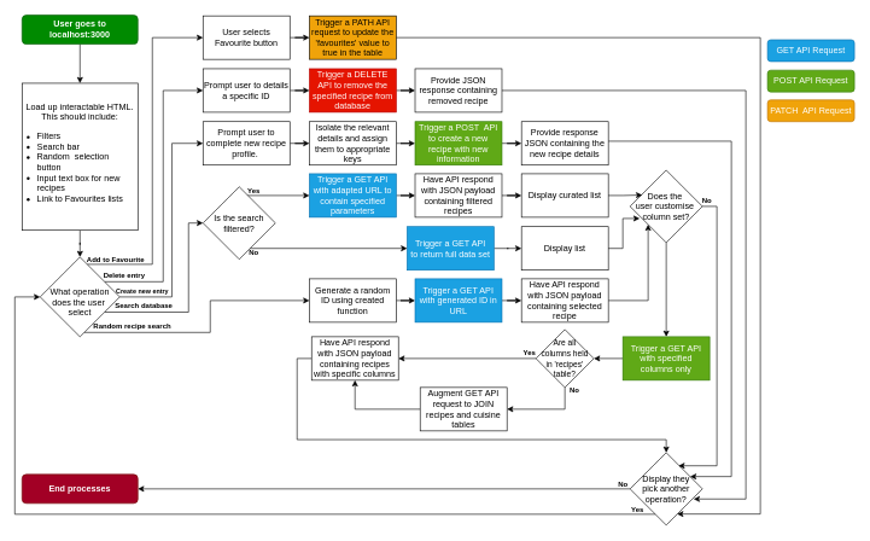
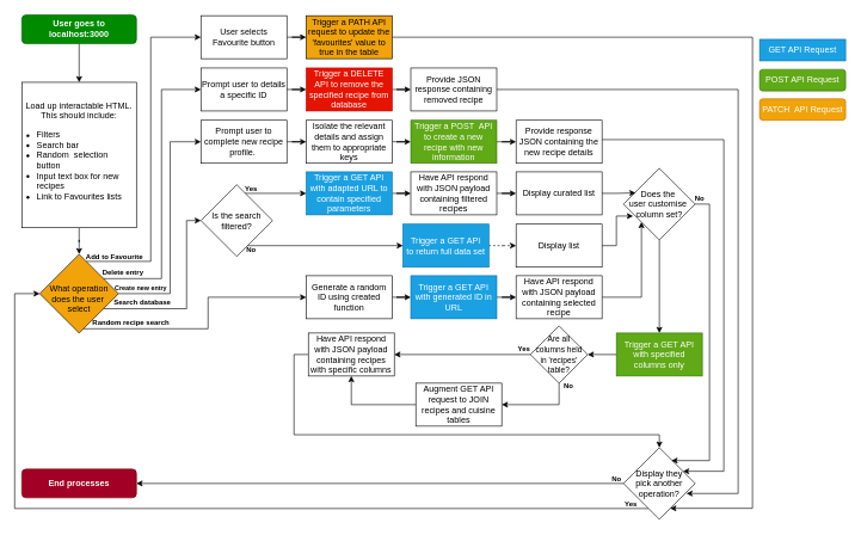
  <mxCell id="0" />
  <mxCell id="1" parent="0" />
  <mxCell id="2" value="" style="edgeStyle=orthogonalEdgeStyle;rounded=0;orthogonalLoop=1;jettySize=auto;html=1;" parent="1" source="3" target="11" edge="1"><mxGeometry relative="1" as="geometry" /></mxCell>
  <mxCell id="3" value="Load up interactable HTML. This should include:&lt;div&gt;&lt;ul style=&quot;margin-top: 12px; padding-left: 20px;&quot;&gt;&lt;li style=&quot;text-align: left;&quot;&gt;Filters&lt;/li&gt;&lt;li style=&quot;text-align: left;&quot;&gt;Search bar&lt;/li&gt;&lt;li style=&quot;text-align: left;&quot;&gt;Random&amp;nbsp; selection button&amp;nbsp;&lt;/li&gt;&lt;li style=&quot;text-align: left;&quot;&gt;Input text box for new recipes&lt;/li&gt;&lt;li style=&quot;text-align: left;&quot;&gt;&lt;span style=&quot;background-color: transparent; color: light-dark(rgb(0, 0, 0), rgb(255, 255, 255));&quot;&gt;Link to Favourites lists&lt;/span&gt;&lt;/li&gt;&lt;/ul&gt;&lt;/div&gt;" style="rounded=0;whiteSpace=wrap;html=1;" parent="1" vertex="1"><mxGeometry x="30" y="114" width="160" height="203" as="geometry" /></mxCell>
  <mxCell id="4" value="" style="edgeStyle=orthogonalEdgeStyle;rounded=0;orthogonalLoop=1;jettySize=auto;html=1;" parent="1" source="5" target="3" edge="1"><mxGeometry relative="1" as="geometry" /></mxCell>
  <mxCell id="5" value="User goes to localhost:3000" style="rounded=1;whiteSpace=wrap;html=1;fillColor=#008a00;fontColor=#ffffff;strokeColor=#005700;fontStyle=1" parent="1" vertex="1"><mxGeometry x="30" y="20" width="160" height="40" as="geometry" /></mxCell>
  <mxCell id="6" style="edgeStyle=orthogonalEdgeStyle;rounded=0;orthogonalLoop=1;jettySize=auto;html=1;entryX=0;entryY=0.5;entryDx=0;entryDy=0;" parent="1" source="11" target="27" edge="1"><mxGeometry relative="1" as="geometry"><Array as="points"><mxPoint x="290" y="458" /><mxPoint x="290" y="414" /></Array></mxGeometry></mxCell>
  <mxCell id="7" style="edgeStyle=orthogonalEdgeStyle;rounded=0;orthogonalLoop=1;jettySize=auto;html=1;entryX=0;entryY=0.5;entryDx=0;entryDy=0;" parent="1" source="11" target="35" edge="1"><mxGeometry relative="1" as="geometry"><Array as="points"><mxPoint x="237" y="409" /><mxPoint x="237" y="197" /></Array></mxGeometry></mxCell>
  <mxCell id="8" style="edgeStyle=orthogonalEdgeStyle;rounded=0;orthogonalLoop=1;jettySize=auto;html=1;entryX=0;entryY=0.5;entryDx=0;entryDy=0;" parent="1" source="11" target="14" edge="1"><mxGeometry relative="1" as="geometry"><Array as="points"><mxPoint x="260" y="430" /><mxPoint x="260" y="307" /></Array></mxGeometry></mxCell>
  <mxCell id="9" style="edgeStyle=orthogonalEdgeStyle;rounded=0;orthogonalLoop=1;jettySize=auto;html=1;entryX=0;entryY=0.5;entryDx=0;entryDy=0;" edge="1" parent="1" source="11" target="53"><mxGeometry relative="1" as="geometry"><Array as="points"><mxPoint x="225" y="388" /><mxPoint x="225" y="124" /></Array></mxGeometry></mxCell>
  <mxCell id="10" style="edgeStyle=orthogonalEdgeStyle;rounded=0;orthogonalLoop=1;jettySize=auto;html=1;entryX=0;entryY=0.5;entryDx=0;entryDy=0;" edge="1" parent="1" source="11" target="75"><mxGeometry relative="1" as="geometry"><Array as="points"><mxPoint x="210" y="364" /><mxPoint x="210" y="51" /></Array></mxGeometry></mxCell>
- <mxCell id="11" value="&lt;div&gt;&lt;span style=&quot;background-color: transparent; color: light-dark(rgb(0, 0, 0), rgb(255, 255, 255));&quot;&gt;&lt;br&gt;What operation does the user&amp;nbsp;&lt;/span&gt;&lt;br&gt;&lt;/div&gt;&lt;div&gt;select&lt;/div&gt;" style="rhombus;whiteSpace=wrap;html=1;" parent="1" vertex="1"><mxGeometry x="55" y="354" width="110" height="110" as="geometry" /></mxCell>
+ <mxCell id="11" value="&lt;div&gt;&lt;span style=&quot;background-color: transparent; color: light-dark(rgb(0, 0, 0), rgb(255, 255, 255));&quot;&gt;&lt;br&gt;What operation does the user&amp;nbsp;&lt;/span&gt;&lt;br&gt;&lt;/div&gt;&lt;div&gt;select&lt;/div&gt;" style="rhombus;whiteSpace=wrap;html=1;fillColor=#f0a30a;" parent="1" vertex="1"><mxGeometry x="55" y="354" width="110" height="110" as="geometry" /></mxCell>
  <mxCell id="12" style="edgeStyle=orthogonalEdgeStyle;rounded=0;orthogonalLoop=1;jettySize=auto;html=1;entryX=0;entryY=0.5;entryDx=0;entryDy=0;" parent="1" target="16" edge="1"><mxGeometry relative="1" as="geometry"><Array as="points"><mxPoint x="330" y="269" /></Array><mxPoint x="330.059" y="284.059" as="sourcePoint" /></mxGeometry></mxCell>
  <mxCell id="13" style="edgeStyle=orthogonalEdgeStyle;rounded=0;orthogonalLoop=1;jettySize=auto;html=1;entryX=0;entryY=0.5;entryDx=0;entryDy=0;" parent="1" target="21" edge="1"><mxGeometry relative="1" as="geometry"><Array as="points"><mxPoint x="330" y="342" /></Array><mxPoint x="330.059" y="326.941" as="sourcePoint" /></mxGeometry></mxCell>
  <mxCell id="14" value="Is the search filtered?" style="rhombus;whiteSpace=wrap;html=1;" parent="1" vertex="1"><mxGeometry x="280" y="257" width="100" height="100" as="geometry" /></mxCell>
  <mxCell id="15" style="edgeStyle=orthogonalEdgeStyle;rounded=0;orthogonalLoop=1;jettySize=auto;html=1;entryX=0;entryY=0.5;entryDx=0;entryDy=0;" parent="1" source="16" target="18" edge="1"><mxGeometry relative="1" as="geometry" /></mxCell>
  <mxCell id="16" value="Trigger a GET API with adapted URL to contain specified parameters" style="rounded=0;whiteSpace=wrap;html=1;fillColor=#1ba1e2;fontColor=#ffffff;strokeColor=#006EAF;" parent="1" vertex="1"><mxGeometry x="427" y="239" width="120" height="60" as="geometry" /></mxCell>
  <mxCell id="17" style="edgeStyle=orthogonalEdgeStyle;rounded=0;orthogonalLoop=1;jettySize=auto;html=1;entryX=0;entryY=0.5;entryDx=0;entryDy=0;" parent="1" source="18" target="19" edge="1"><mxGeometry relative="1" as="geometry" /></mxCell>
  <mxCell id="18" value="Have API respond with JSON payload containing filtered recipes" style="rounded=0;whiteSpace=wrap;html=1;" parent="1" vertex="1"><mxGeometry x="573" y="239" width="120" height="60" as="geometry" /></mxCell>
  <mxCell id="19" value="Display curated list" style="rounded=0;whiteSpace=wrap;html=1;" parent="1" vertex="1"><mxGeometry x="720" y="239" width="120" height="60" as="geometry" /></mxCell>
- <mxCell id="20" style="edgeStyle=orthogonalEdgeStyle;rounded=0;orthogonalLoop=1;jettySize=auto;html=1;entryX=0;entryY=0.5;entryDx=0;entryDy=0;" parent="1" source="21" target="22" edge="1"><mxGeometry relative="1" as="geometry" /></mxCell>
+ <mxCell id="20" style="edgeStyle=orthogonalEdgeStyle;rounded=0;orthogonalLoop=1;jettySize=auto;html=1;entryX=0;entryY=0.5;entryDx=0;entryDy=0;dashed=1;" parent="1" source="21" target="22" edge="1"><mxGeometry relative="1" as="geometry" /></mxCell>
  <mxCell id="21" value="Trigger a GET API&lt;div&gt;to return full data set&lt;/div&gt;" style="rounded=0;whiteSpace=wrap;html=1;fillColor=#1ba1e2;fontColor=#ffffff;strokeColor=#006EAF;" parent="1" vertex="1"><mxGeometry x="562" y="312" width="120" height="60" as="geometry" /></mxCell>
  <mxCell id="22" value="Display list" style="rounded=0;whiteSpace=wrap;html=1;" parent="1" vertex="1"><mxGeometry x="720" y="312" width="120" height="60" as="geometry" /></mxCell>
  <mxCell id="23" style="edgeStyle=orthogonalEdgeStyle;rounded=0;orthogonalLoop=1;jettySize=auto;html=1;entryX=0;entryY=0.5;entryDx=0;entryDy=0;" parent="1" source="25" target="11" edge="1"><mxGeometry relative="1" as="geometry"><Array as="points"><mxPoint x="20" y="709" /><mxPoint x="20" y="409" /></Array></mxGeometry></mxCell>
  <mxCell id="24" style="edgeStyle=orthogonalEdgeStyle;rounded=0;orthogonalLoop=1;jettySize=auto;html=1;entryX=1;entryY=0.5;entryDx=0;entryDy=0;" parent="1" source="25" target="42" edge="1"><mxGeometry relative="1" as="geometry" /></mxCell>
  <mxCell id="25" value="Display they&lt;div&gt;pick another operation?&lt;/div&gt;" style="rhombus;whiteSpace=wrap;html=1;" parent="1" vertex="1"><mxGeometry x="870" y="624" width="100" height="100" as="geometry" /></mxCell>
  <mxCell id="26" style="edgeStyle=orthogonalEdgeStyle;rounded=0;orthogonalLoop=1;jettySize=auto;html=1;entryX=0;entryY=0.5;entryDx=0;entryDy=0;" parent="1" source="27" target="29" edge="1"><mxGeometry relative="1" as="geometry" /></mxCell>
  <mxCell id="27" value="Generate a random ID using created function" style="rounded=0;whiteSpace=wrap;html=1;" parent="1" vertex="1"><mxGeometry x="427" y="384" width="120" height="60" as="geometry" /></mxCell>
  <mxCell id="28" style="edgeStyle=orthogonalEdgeStyle;rounded=0;orthogonalLoop=1;jettySize=auto;html=1;entryX=0;entryY=0.5;entryDx=0;entryDy=0;" parent="1" source="29" target="31" edge="1"><mxGeometry relative="1" as="geometry" /></mxCell>
  <mxCell id="29" value="Trigger a GET API with generated ID in URL" style="rounded=0;whiteSpace=wrap;html=1;fillColor=#1ba1e2;fontColor=#ffffff;strokeColor=#006EAF;" parent="1" vertex="1"><mxGeometry x="573" y="384" width="120" height="60" as="geometry" /></mxCell>
  <mxCell id="30" style="edgeStyle=orthogonalEdgeStyle;rounded=0;orthogonalLoop=1;jettySize=auto;html=1;entryX=0;entryY=1;entryDx=0;entryDy=0;" edge="1" parent="1" source="31" target="33"><mxGeometry relative="1" as="geometry" /></mxCell>
  <mxCell id="31" value="Have API respond with JSON payload containing selected recipe" style="rounded=0;whiteSpace=wrap;html=1;" parent="1" vertex="1"><mxGeometry x="720" y="384" width="120" height="60" as="geometry" /></mxCell>
  <mxCell id="32" style="edgeStyle=orthogonalEdgeStyle;rounded=0;orthogonalLoop=1;jettySize=auto;html=1;entryX=0.5;entryY=0;entryDx=0;entryDy=0;" parent="1" source="33" target="61" edge="1"><mxGeometry relative="1" as="geometry"><mxPoint x="920" y="444" as="targetPoint" /></mxGeometry></mxCell>
  <mxCell id="33" value="Does the&amp;nbsp;&lt;div&gt;user customise&amp;nbsp;&lt;br&gt;column&amp;nbsp;set?&lt;/div&gt;" style="rhombus;whiteSpace=wrap;html=1;" parent="1" vertex="1"><mxGeometry x="870" y="234" width="100" height="100" as="geometry" /></mxCell>
  <mxCell id="34" value="" style="edgeStyle=orthogonalEdgeStyle;rounded=0;orthogonalLoop=1;jettySize=auto;html=1;" parent="1" source="35" target="37" edge="1"><mxGeometry relative="1" as="geometry" /></mxCell>
  <mxCell id="35" value="Prompt user to complete new recipe profile.&amp;nbsp;" style="rounded=0;whiteSpace=wrap;html=1;" parent="1" vertex="1"><mxGeometry x="280" y="167" width="120" height="60" as="geometry" /></mxCell>
  <mxCell id="36" value="" style="edgeStyle=orthogonalEdgeStyle;rounded=0;orthogonalLoop=1;jettySize=auto;html=1;" parent="1" source="37" target="39" edge="1"><mxGeometry relative="1" as="geometry" /></mxCell>
  <mxCell id="37" value="Isolate the relevant details and assign them to appropriate keys" style="rounded=0;whiteSpace=wrap;html=1;" parent="1" vertex="1"><mxGeometry x="427" y="167" width="120" height="60" as="geometry" /></mxCell>
  <mxCell id="38" value="" style="edgeStyle=orthogonalEdgeStyle;rounded=0;orthogonalLoop=1;jettySize=auto;html=1;" parent="1" source="39" target="41" edge="1"><mxGeometry relative="1" as="geometry" /></mxCell>
  <mxCell id="39" value="Trigger a POST&amp;nbsp; API to create a new recipe with new information" style="rounded=0;whiteSpace=wrap;html=1;fillColor=#60a917;fontColor=#ffffff;strokeColor=#2D7600;" parent="1" vertex="1"><mxGeometry x="573" y="167" width="120" height="60" as="geometry" /></mxCell>
  <mxCell id="40" style="edgeStyle=orthogonalEdgeStyle;rounded=0;orthogonalLoop=1;jettySize=auto;html=1;" parent="1" source="41" target="25" edge="1"><mxGeometry relative="1" as="geometry"><Array as="points"><mxPoint x="1010" y="194" /><mxPoint x="1010" y="657" /></Array></mxGeometry></mxCell>
  <mxCell id="41" value="Provide response JSON containing the new recipe details" style="rounded=0;whiteSpace=wrap;html=1;" parent="1" vertex="1"><mxGeometry x="720" y="167" width="120" height="60" as="geometry" /></mxCell>
  <mxCell id="42" value="End processes" style="rounded=1;whiteSpace=wrap;html=1;fillColor=#a20025;fontColor=#ffffff;strokeColor=#6F0000;fontStyle=1" parent="1" vertex="1"><mxGeometry x="30" y="654" width="160" height="40" as="geometry" /></mxCell>
  <mxCell id="43" value="&lt;b&gt;&lt;font style=&quot;font-size: 9px;&quot;&gt;Create new entry&lt;/font&gt;&lt;/b&gt;" style="text;html=1;align=center;verticalAlign=middle;resizable=0;points=[];autosize=1;strokeColor=none;fillColor=none;fontSize=10;" parent="1" vertex="1"><mxGeometry x="146" y="385" width="100" height="30" as="geometry" /></mxCell>
  <mxCell id="44" value="&lt;font style=&quot;font-size: 10px;&quot;&gt;&lt;b&gt;Search database&lt;/b&gt;&lt;/font&gt;" style="text;html=1;align=center;verticalAlign=middle;resizable=0;points=[];autosize=1;strokeColor=none;fillColor=none;" parent="1" vertex="1"><mxGeometry x="148" y="405" width="100" height="30" as="geometry" /></mxCell>
  <mxCell id="45" value="&lt;font style=&quot;font-size: 10px;&quot;&gt;&lt;b&gt;Random recipe search&lt;/b&gt;&lt;/font&gt;" style="text;html=1;align=center;verticalAlign=middle;resizable=0;points=[];autosize=1;strokeColor=none;fillColor=none;" parent="1" vertex="1"><mxGeometry x="117" y="434" width="130" height="30" as="geometry" /></mxCell>
  <mxCell id="46" value="&lt;font style=&quot;font-size: 10px;&quot;&gt;&lt;b&gt;Yes&lt;/b&gt;&lt;/font&gt;" style="text;html=1;align=center;verticalAlign=middle;resizable=0;points=[];autosize=1;strokeColor=none;fillColor=none;" parent="1" vertex="1"><mxGeometry x="330" y="247" width="40" height="30" as="geometry" /></mxCell>
  <mxCell id="47" value="&lt;font style=&quot;font-size: 10px;&quot;&gt;&lt;b&gt;No&lt;/b&gt;&lt;/font&gt;" style="text;html=1;align=center;verticalAlign=middle;resizable=0;points=[];autosize=1;strokeColor=none;fillColor=none;" parent="1" vertex="1"><mxGeometry x="330" y="333" width="40" height="30" as="geometry" /></mxCell>
  <mxCell id="48" value="&lt;b&gt;No&lt;/b&gt;" style="text;html=1;align=center;verticalAlign=middle;resizable=0;points=[];autosize=1;strokeColor=none;fillColor=none;fontSize=10;" parent="1" vertex="1"><mxGeometry x="956" y="260" width="40" height="30" as="geometry" /></mxCell>
- <mxCell id="49" value="&lt;span style=&quot;color: rgb(255, 255, 255);&quot;&gt;GET API Request&lt;/span&gt;" style="rounded=1;whiteSpace=wrap;html=1;fillColor=#1ba1e2;flipV=1;fontColor=#ffffff;strokeColor=#006EAF;" parent="1" vertex="1"><mxGeometry x="1060" y="54" width="120" height="30" as="geometry" /></mxCell>
+ <mxCell id="49" value="&lt;span style=&quot;color: rgb(255, 255, 255);&quot;&gt;GET API Request&lt;/span&gt;" style="whiteSpace=wrap;html=1;fillColor=#1ba1e2;flipV=1;fontColor=#ffffff;strokeColor=#006EAF;rounded=0;" parent="1" vertex="1"><mxGeometry x="1060" y="54" width="120" height="30" as="geometry" /></mxCell>
  <mxCell id="50" value="&lt;span style=&quot;color: rgb(255, 255, 255);&quot;&gt;POST API Request&lt;/span&gt;" style="rounded=1;whiteSpace=wrap;html=1;fillColor=#60a917;flipV=1;fontColor=#ffffff;strokeColor=#2D7600;" parent="1" vertex="1"><mxGeometry x="1060" y="96" width="120" height="30" as="geometry" /></mxCell>
  <mxCell id="51" value="&lt;span style=&quot;color: rgb(255, 255, 255);&quot;&gt;PATCH&amp;nbsp; API Request&lt;/span&gt;" style="rounded=1;whiteSpace=wrap;html=1;fillColor=#f0a30a;flipV=1;fontColor=#000000;strokeColor=#BD7000;" parent="1" vertex="1"><mxGeometry x="1060" y="137" width="120" height="30" as="geometry" /></mxCell>
  <mxCell id="52" value="" style="edgeStyle=orthogonalEdgeStyle;rounded=0;orthogonalLoop=1;jettySize=auto;html=1;" edge="1" source="53" target="55" parent="1"><mxGeometry relative="1" as="geometry" /></mxCell>
  <mxCell id="53" value="Prompt user to details a specific ID" style="rounded=0;whiteSpace=wrap;html=1;" vertex="1" parent="1"><mxGeometry x="280" y="94" width="120" height="60" as="geometry" /></mxCell>
  <mxCell id="54" value="" style="edgeStyle=orthogonalEdgeStyle;rounded=0;orthogonalLoop=1;jettySize=auto;html=1;" edge="1" source="55" target="56" parent="1"><mxGeometry relative="1" as="geometry" /></mxCell>
  <mxCell id="55" value="Trigger a DELETE API to remove the specified recipe from database" style="rounded=0;whiteSpace=wrap;html=1;fillColor=#e51400;fontColor=#ffffff;strokeColor=#B20000;" vertex="1" parent="1"><mxGeometry x="427" y="94" width="120" height="60" as="geometry" /></mxCell>
  <mxCell id="56" value="Provide JSON response containing removed recipe" style="rounded=0;whiteSpace=wrap;html=1;" vertex="1" parent="1"><mxGeometry x="573" y="94" width="120" height="60" as="geometry" /></mxCell>
  <mxCell id="57" value="&lt;b&gt;Delete entry&lt;/b&gt;" style="text;html=1;align=center;verticalAlign=middle;resizable=0;points=[];autosize=1;strokeColor=none;fillColor=none;fontSize=10;" vertex="1" parent="1"><mxGeometry x="131" y="364" width="80" height="30" as="geometry" /></mxCell>
  <mxCell id="58" style="edgeStyle=orthogonalEdgeStyle;rounded=0;orthogonalLoop=1;jettySize=auto;html=1;entryX=0.168;entryY=0.343;entryDx=0;entryDy=0;entryPerimeter=0;" edge="1" parent="1" source="19" target="33"><mxGeometry relative="1" as="geometry" /></mxCell>
  <mxCell id="59" style="edgeStyle=orthogonalEdgeStyle;rounded=0;orthogonalLoop=1;jettySize=auto;html=1;entryX=0.133;entryY=0.667;entryDx=0;entryDy=0;entryPerimeter=0;" edge="1" parent="1" source="22" target="33"><mxGeometry relative="1" as="geometry" /></mxCell>
  <mxCell id="60" value="" style="edgeStyle=orthogonalEdgeStyle;rounded=0;orthogonalLoop=1;jettySize=auto;html=1;" edge="1" parent="1" source="61" target="64"><mxGeometry relative="1" as="geometry" /></mxCell>
  <mxCell id="61" value="Trigger a GET API with specified columns only" style="whiteSpace=wrap;html=1;fillColor=#60a917;fontColor=#ffffff;strokeColor=#2D7600;" vertex="1" parent="1"><mxGeometry x="860" y="464" width="120" height="60" as="geometry" /></mxCell>
  <mxCell id="62" value="" style="edgeStyle=orthogonalEdgeStyle;rounded=0;orthogonalLoop=1;jettySize=auto;html=1;" edge="1" parent="1" source="64" target="66"><mxGeometry relative="1" as="geometry"><Array as="points"><mxPoint x="550" y="504" /><mxPoint x="550" y="504" /></Array></mxGeometry></mxCell>
  <mxCell id="63" style="edgeStyle=orthogonalEdgeStyle;rounded=0;orthogonalLoop=1;jettySize=auto;html=1;entryX=1;entryY=0.5;entryDx=0;entryDy=0;" edge="1" parent="1" source="64" target="68"><mxGeometry relative="1" as="geometry"><Array as="points"><mxPoint x="780" y="564" /></Array></mxGeometry></mxCell>
  <mxCell id="64" value="&lt;span style=&quot;font-size: 11px;&quot;&gt;Are all&lt;/span&gt;&lt;br style=&quot;font-size: 11px;&quot;&gt;&lt;span style=&quot;font-size: 11px;&quot;&gt;columns held&lt;/span&gt;&lt;br style=&quot;font-size: 11px;&quot;&gt;&lt;span style=&quot;font-size: 11px;&quot;&gt;in 'recipes' table?&lt;/span&gt;" style="rhombus;whiteSpace=wrap;html=1;" vertex="1" parent="1"><mxGeometry x="740" y="454" width="80" height="80" as="geometry" /></mxCell>
  <mxCell id="65" style="edgeStyle=orthogonalEdgeStyle;rounded=0;orthogonalLoop=1;jettySize=auto;html=1;entryX=0.5;entryY=0;entryDx=0;entryDy=0;" edge="1" parent="1" source="66" target="25"><mxGeometry relative="1" as="geometry"><Array as="points"><mxPoint x="410" y="494" /><mxPoint x="410" y="606" /><mxPoint x="920" y="606" /></Array></mxGeometry></mxCell>
  <mxCell id="66" value="Have API respond with JSON payload containing recipes with specific columns" style="rounded=0;whiteSpace=wrap;html=1;" vertex="1" parent="1"><mxGeometry x="430" y="464" width="120" height="60" as="geometry" /></mxCell>
  <mxCell id="67" style="edgeStyle=orthogonalEdgeStyle;rounded=0;orthogonalLoop=1;jettySize=auto;html=1;entryX=0.5;entryY=1;entryDx=0;entryDy=0;" edge="1" parent="1" source="68" target="66"><mxGeometry relative="1" as="geometry" /></mxCell>
  <mxCell id="68" value="Augment GET API request to JOIN recipes and cuisine tables" style="rounded=0;whiteSpace=wrap;html=1;" vertex="1" parent="1"><mxGeometry x="580" y="534" width="120" height="60" as="geometry" /></mxCell>
  <mxCell id="69" value="&lt;font style=&quot;font-size: 10px;&quot;&gt;&lt;b&gt;No&lt;/b&gt;&lt;/font&gt;" style="text;html=1;align=center;verticalAlign=middle;resizable=0;points=[];autosize=1;strokeColor=none;fillColor=none;" vertex="1" parent="1"><mxGeometry x="773" y="523" width="40" height="30" as="geometry" /></mxCell>
  <mxCell id="70" value="&lt;font style=&quot;font-size: 10px;&quot;&gt;&lt;b&gt;Yes&lt;/b&gt;&lt;/font&gt;" style="text;html=1;align=center;verticalAlign=middle;resizable=0;points=[];autosize=1;strokeColor=none;fillColor=none;" vertex="1" parent="1"><mxGeometry x="711" y="471" width="40" height="30" as="geometry" /></mxCell>
  <mxCell id="71" value="&lt;font style=&quot;font-size: 10px;&quot;&gt;&lt;b&gt;No&lt;/b&gt;&lt;/font&gt;" style="text;html=1;align=center;verticalAlign=middle;resizable=0;points=[];autosize=1;strokeColor=none;fillColor=none;" vertex="1" parent="1"><mxGeometry x="840" y="652" width="40" height="30" as="geometry" /></mxCell>
  <mxCell id="72" value="&lt;font style=&quot;font-size: 10px;&quot;&gt;&lt;b&gt;Yes&lt;/b&gt;&lt;/font&gt;" style="text;html=1;align=center;verticalAlign=middle;resizable=0;points=[];autosize=1;strokeColor=none;fillColor=none;" vertex="1" parent="1"><mxGeometry x="860" y="687" width="40" height="30" as="geometry" /></mxCell>
  <mxCell id="73" value="&lt;b&gt;Add to Favourite&lt;/b&gt;" style="text;html=1;align=center;verticalAlign=middle;resizable=0;points=[];autosize=1;strokeColor=none;fillColor=none;fontSize=10;" vertex="1" parent="1"><mxGeometry x="109" y="342" width="100" height="30" as="geometry" /></mxCell>
  <mxCell id="74" value="" style="edgeStyle=orthogonalEdgeStyle;rounded=0;orthogonalLoop=1;jettySize=auto;html=1;" edge="1" parent="1" source="75" target="76"><mxGeometry relative="1" as="geometry" /></mxCell>
  <mxCell id="75" value="User selects Favourite button" style="rounded=0;whiteSpace=wrap;html=1;" vertex="1" parent="1"><mxGeometry x="280" y="21" width="120" height="60" as="geometry" /></mxCell>
  <mxCell id="76" value="Trigger a PATH API request to update the 'favourites' value to true in the table" style="rounded=0;whiteSpace=wrap;html=1;fillColor=light-dark(#f0a30a, #ededed);" vertex="1" parent="1"><mxGeometry x="427" y="21" width="120" height="60" as="geometry" /></mxCell>
  <mxCell id="77" style="edgeStyle=orthogonalEdgeStyle;rounded=0;orthogonalLoop=1;jettySize=auto;html=1;entryX=0.669;entryY=0.181;entryDx=0;entryDy=0;entryPerimeter=0;" edge="1" parent="1" source="33" target="25"><mxGeometry relative="1" as="geometry"><Array as="points"><mxPoint x="990" y="284" /><mxPoint x="990" y="642" /></Array></mxGeometry></mxCell>
  <mxCell id="78" style="edgeStyle=orthogonalEdgeStyle;rounded=0;orthogonalLoop=1;jettySize=auto;html=1;entryX=0.878;entryY=0.64;entryDx=0;entryDy=0;entryPerimeter=0;" edge="1" parent="1" source="56" target="25"><mxGeometry relative="1" as="geometry"><Array as="points"><mxPoint x="1030" y="124" /><mxPoint x="1030" y="688" /></Array></mxGeometry></mxCell>
  <mxCell id="79" style="edgeStyle=orthogonalEdgeStyle;rounded=0;orthogonalLoop=1;jettySize=auto;html=1;entryX=0.651;entryY=0.847;entryDx=0;entryDy=0;entryPerimeter=0;" edge="1" parent="1" source="76" target="25"><mxGeometry relative="1" as="geometry"><Array as="points"><mxPoint x="1050" y="51" /><mxPoint x="1050" y="709" /></Array></mxGeometry></mxCell>
